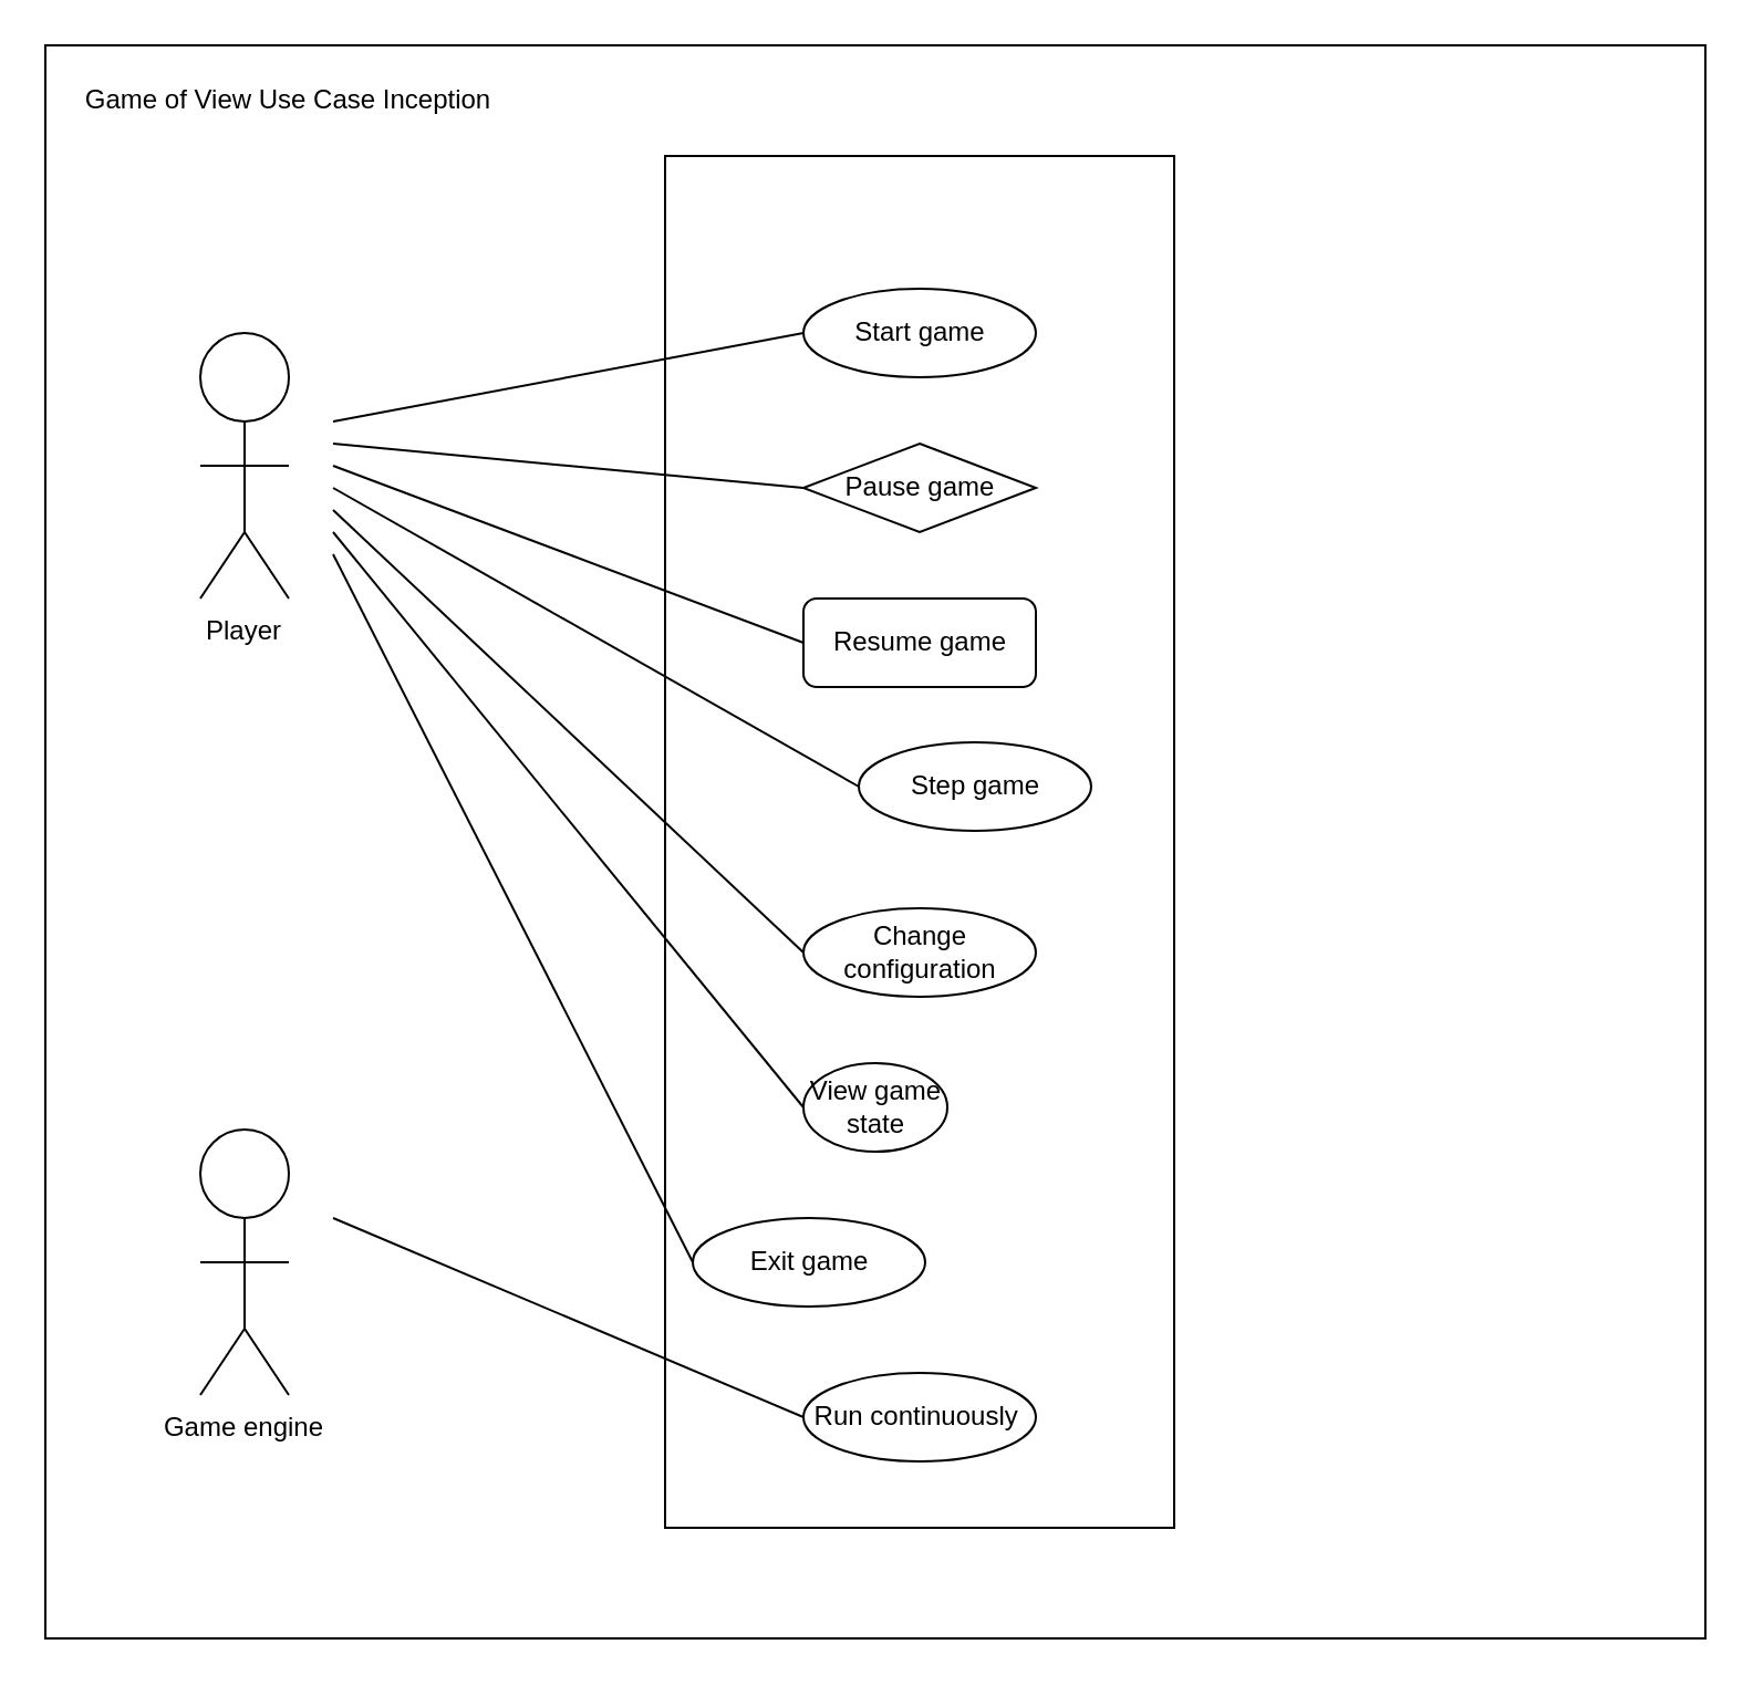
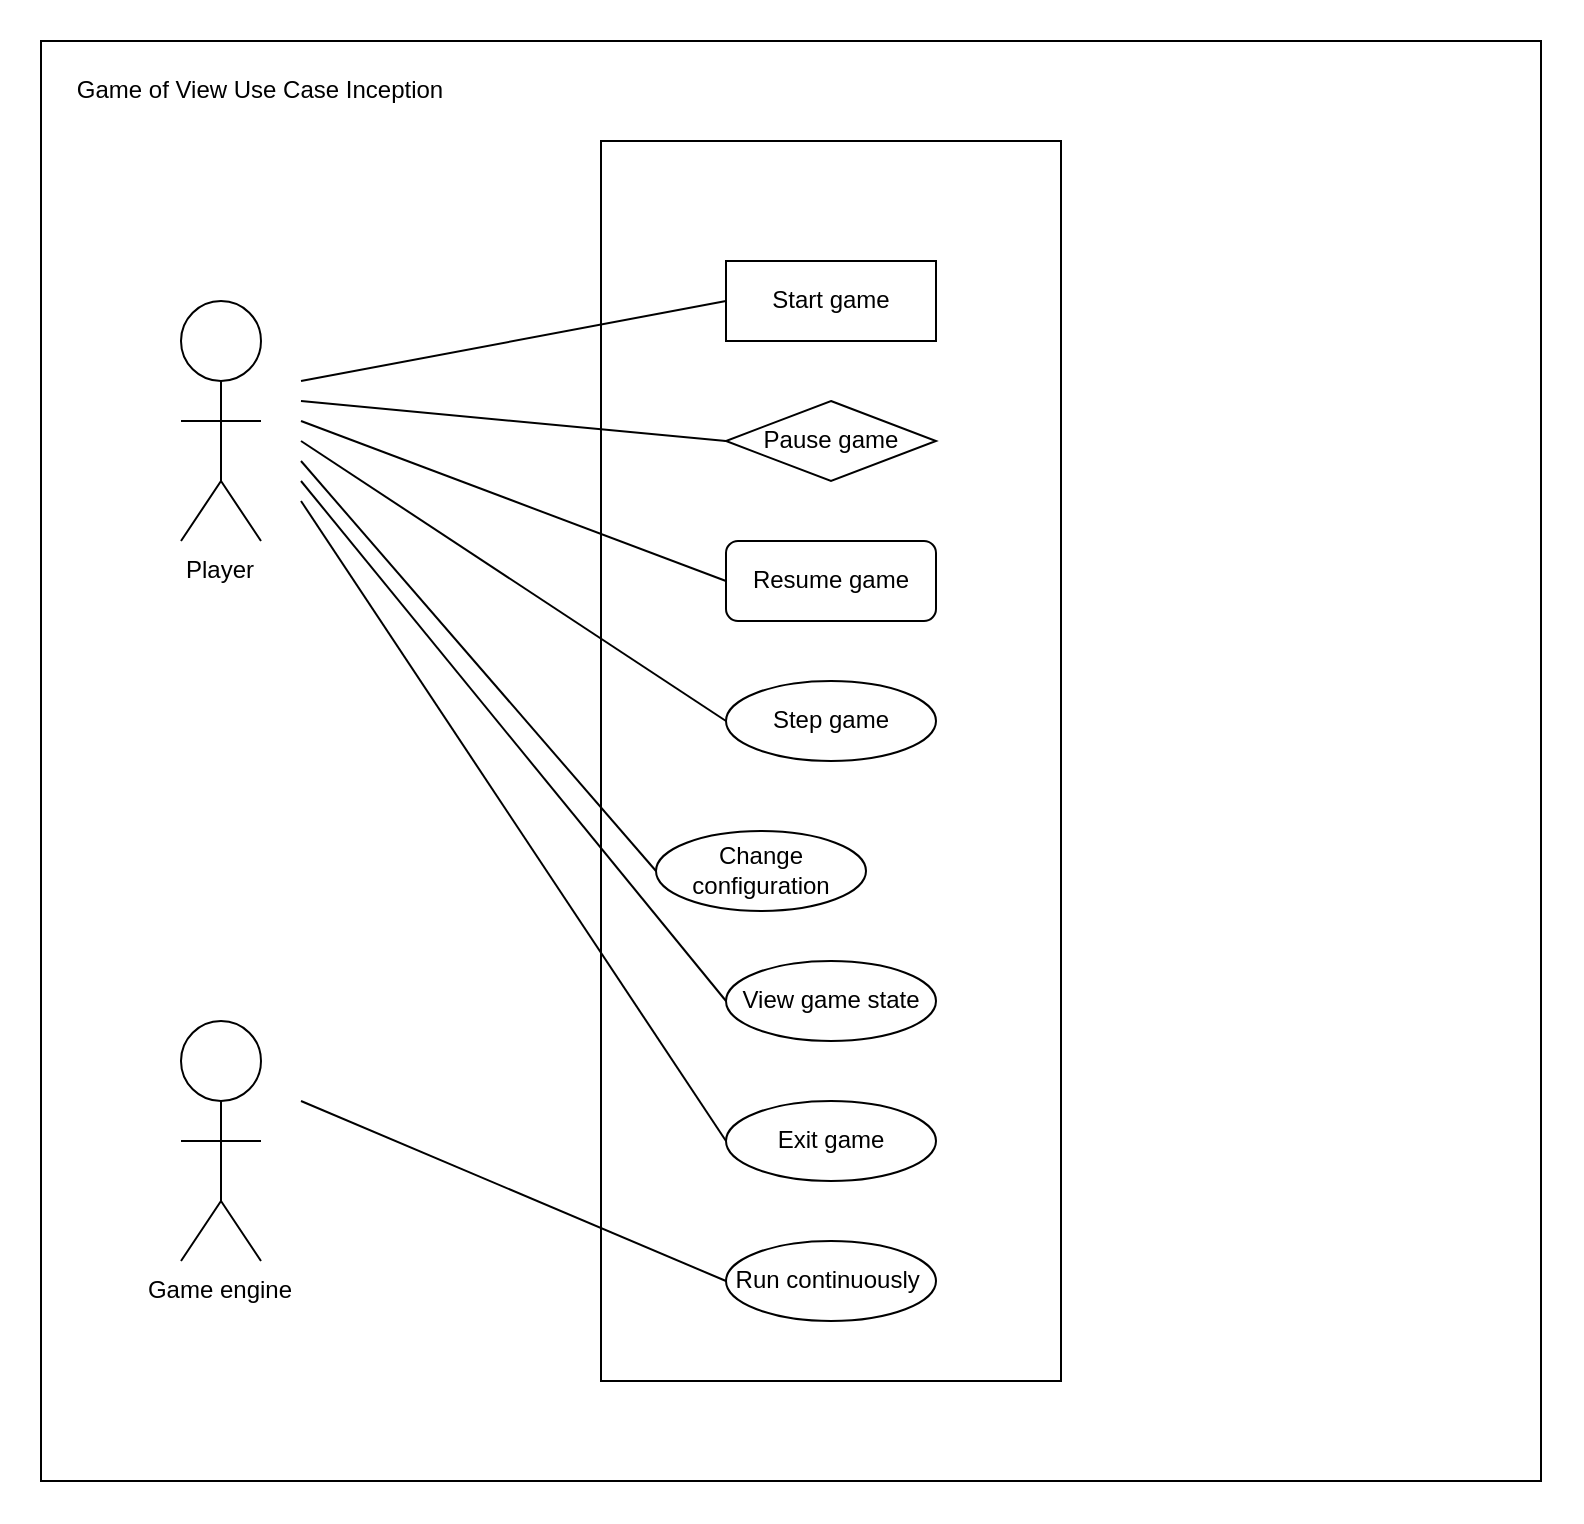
  <mxCell id="0" />
  <mxCell id="1" parent="0" />
  <mxCell id="2" value="" style="rounded=0;whiteSpace=wrap;html=1;" vertex="1" parent="1"><mxGeometry x="20" y="20" width="750" height="720" as="geometry" /></mxCell>
  <mxCell id="3" value="" style="rounded=0;whiteSpace=wrap;html=1;" vertex="1" parent="1"><mxGeometry x="300" y="70" width="230" height="620" as="geometry" /></mxCell>
- <mxCell id="4" value="Start game" style="ellipse;whiteSpace=wrap;html=1;" vertex="1" parent="1"><mxGeometry x="362.5" y="130" width="105" height="40" as="geometry" /></mxCell>
+ <mxCell id="4" value="Start game" style="whiteSpace=wrap;html=1;rounded=0;" vertex="1" parent="1"><mxGeometry x="362.5" y="130" width="105" height="40" as="geometry" /></mxCell>
  <mxCell id="5" value="Pause game" style="rhombus;whiteSpace=wrap;html=1;" vertex="1" parent="1"><mxGeometry x="362.5" y="200" width="105" height="40" as="geometry" /></mxCell>
  <mxCell id="6" value="Resume game" style="whiteSpace=wrap;html=1;rounded=1;" vertex="1" parent="1"><mxGeometry x="362.5" y="270" width="105" height="40" as="geometry" /></mxCell>
- <mxCell id="7" value="Step game" style="ellipse;whiteSpace=wrap;html=1;" vertex="1" parent="1"><mxGeometry x="387.5" y="335" width="105" height="40" as="geometry" /></mxCell>
- <mxCell id="8" value="Exit game" style="ellipse;whiteSpace=wrap;html=1;" vertex="1" parent="1"><mxGeometry x="312.5" y="550" width="105" height="40" as="geometry" /></mxCell>
+ <mxCell id="7" value="Step game" style="ellipse;whiteSpace=wrap;html=1;" vertex="1" parent="1"><mxGeometry x="362.5" y="340" width="105" height="40" as="geometry" /></mxCell>
+ <mxCell id="8" value="Exit game" style="ellipse;whiteSpace=wrap;html=1;" vertex="1" parent="1"><mxGeometry x="362.5" y="550" width="105" height="40" as="geometry" /></mxCell>
  <mxCell id="9" value="Run continuously&amp;nbsp;" style="ellipse;whiteSpace=wrap;html=1;" vertex="1" parent="1"><mxGeometry x="362.5" y="620" width="105" height="40" as="geometry" /></mxCell>
- <mxCell id="10" value="View game state" style="ellipse;whiteSpace=wrap;html=1;" vertex="1" parent="1"><mxGeometry x="362.5" y="480" width="65" height="40" as="geometry" /></mxCell>
- <mxCell id="11" value="Change configuration" style="ellipse;whiteSpace=wrap;html=1;" vertex="1" parent="1"><mxGeometry x="362.5" y="410" width="105" height="40" as="geometry" /></mxCell>
+ <mxCell id="10" value="View game state" style="ellipse;whiteSpace=wrap;html=1;" vertex="1" parent="1"><mxGeometry x="362.5" y="480" width="105" height="40" as="geometry" /></mxCell>
+ <mxCell id="11" value="Change configuration" style="ellipse;whiteSpace=wrap;html=1;" vertex="1" parent="1"><mxGeometry x="327.5" y="415" width="105" height="40" as="geometry" /></mxCell>
  <mxCell id="12" value="" style="ellipse;whiteSpace=wrap;html=1;aspect=fixed;" vertex="1" parent="1"><mxGeometry x="90" y="150" width="40" height="40" as="geometry" /></mxCell>
  <mxCell id="13" value="" style="endArrow=none;html=1;rounded=0;entryX=0.5;entryY=1;entryDx=0;entryDy=0;" edge="1" parent="1" target="12"><mxGeometry width="50" height="50" relative="1" as="geometry"><mxPoint x="110" y="240" as="sourcePoint" /><mxPoint x="60" y="290" as="targetPoint" /></mxGeometry></mxCell>
  <mxCell id="14" value="" style="endArrow=none;html=1;rounded=0;" edge="1" parent="1"><mxGeometry width="50" height="50" relative="1" as="geometry"><mxPoint x="90" y="210" as="sourcePoint" /><mxPoint x="130" y="210" as="targetPoint" /></mxGeometry></mxCell>
  <mxCell id="15" value="" style="endArrow=none;html=1;rounded=0;" edge="1" parent="1"><mxGeometry width="50" height="50" relative="1" as="geometry"><mxPoint x="90" y="270" as="sourcePoint" /><mxPoint x="130" y="270" as="targetPoint" /><Array as="points"><mxPoint x="110" y="240" /></Array></mxGeometry></mxCell>
  <mxCell id="16" value="" style="ellipse;whiteSpace=wrap;html=1;aspect=fixed;" vertex="1" parent="1"><mxGeometry x="90" y="510" width="40" height="40" as="geometry" /></mxCell>
  <mxCell id="17" value="" style="endArrow=none;html=1;rounded=0;entryX=0.5;entryY=1;entryDx=0;entryDy=0;" edge="1" target="16" parent="1"><mxGeometry width="50" height="50" relative="1" as="geometry"><mxPoint x="110" y="600" as="sourcePoint" /><mxPoint x="60" y="650" as="targetPoint" /></mxGeometry></mxCell>
  <mxCell id="18" value="" style="endArrow=none;html=1;rounded=0;" edge="1" parent="1"><mxGeometry width="50" height="50" relative="1" as="geometry"><mxPoint x="90" y="570" as="sourcePoint" /><mxPoint x="130" y="570" as="targetPoint" /></mxGeometry></mxCell>
  <mxCell id="19" value="" style="endArrow=none;html=1;rounded=0;" edge="1" parent="1"><mxGeometry width="50" height="50" relative="1" as="geometry"><mxPoint x="90" y="630" as="sourcePoint" /><mxPoint x="130" y="630" as="targetPoint" /><Array as="points"><mxPoint x="110" y="600" /></Array></mxGeometry></mxCell>
  <mxCell id="20" value="Player" style="text;html=1;strokeColor=none;fillColor=none;align=center;verticalAlign=middle;whiteSpace=wrap;rounded=0;" vertex="1" parent="1"><mxGeometry x="80" y="270" width="60" height="30" as="geometry" /></mxCell>
  <mxCell id="21" value="Game engine" style="text;html=1;strokeColor=none;fillColor=none;align=center;verticalAlign=middle;whiteSpace=wrap;rounded=0;" vertex="1" parent="1"><mxGeometry x="70" y="630" width="80" height="30" as="geometry" /></mxCell>
  <mxCell id="22" value="" style="endArrow=none;html=1;rounded=0;entryX=0;entryY=0.5;entryDx=0;entryDy=0;" edge="1" parent="1" target="4"><mxGeometry width="50" height="50" relative="1" as="geometry"><mxPoint x="150" y="190" as="sourcePoint" /><mxPoint x="160" y="380" as="targetPoint" /></mxGeometry></mxCell>
  <mxCell id="23" value="" style="endArrow=none;html=1;rounded=0;entryX=0;entryY=0.5;entryDx=0;entryDy=0;" edge="1" parent="1" target="5"><mxGeometry width="50" height="50" relative="1" as="geometry"><mxPoint x="150" y="200" as="sourcePoint" /><mxPoint x="230" y="300" as="targetPoint" /></mxGeometry></mxCell>
  <mxCell id="24" value="" style="endArrow=none;html=1;rounded=0;entryX=0;entryY=0.5;entryDx=0;entryDy=0;" edge="1" parent="1" target="6"><mxGeometry width="50" height="50" relative="1" as="geometry"><mxPoint x="150" y="210" as="sourcePoint" /><mxPoint x="150" y="360" as="targetPoint" /></mxGeometry></mxCell>
  <mxCell id="25" value="" style="endArrow=none;html=1;rounded=0;entryX=0;entryY=0.5;entryDx=0;entryDy=0;" edge="1" parent="1" target="7"><mxGeometry width="50" height="50" relative="1" as="geometry"><mxPoint x="150" y="220" as="sourcePoint" /><mxPoint x="130" y="350" as="targetPoint" /></mxGeometry></mxCell>
  <mxCell id="26" value="" style="endArrow=none;html=1;rounded=0;entryX=0;entryY=0.5;entryDx=0;entryDy=0;" edge="1" parent="1" target="11"><mxGeometry width="50" height="50" relative="1" as="geometry"><mxPoint x="150" y="230" as="sourcePoint" /><mxPoint x="120" y="390" as="targetPoint" /></mxGeometry></mxCell>
  <mxCell id="27" value="" style="endArrow=none;html=1;rounded=0;entryX=0;entryY=0.5;entryDx=0;entryDy=0;" edge="1" parent="1" target="10"><mxGeometry width="50" height="50" relative="1" as="geometry"><mxPoint x="150" y="240" as="sourcePoint" /><mxPoint x="140" y="390" as="targetPoint" /></mxGeometry></mxCell>
  <mxCell id="28" value="" style="endArrow=none;html=1;rounded=0;entryX=0;entryY=0.5;entryDx=0;entryDy=0;" edge="1" parent="1" target="8"><mxGeometry width="50" height="50" relative="1" as="geometry"><mxPoint x="150" y="250" as="sourcePoint" /><mxPoint x="220" y="450" as="targetPoint" /></mxGeometry></mxCell>
  <mxCell id="29" value="" style="endArrow=none;html=1;rounded=0;entryX=0;entryY=0.5;entryDx=0;entryDy=0;" edge="1" parent="1" target="9"><mxGeometry width="50" height="50" relative="1" as="geometry"><mxPoint x="150" y="550" as="sourcePoint" /><mxPoint x="90" y="440" as="targetPoint" /></mxGeometry></mxCell>
  <mxCell id="30" value="Game of View Use Case Inception" style="text;html=1;strokeColor=none;fillColor=none;align=center;verticalAlign=middle;whiteSpace=wrap;rounded=0;" vertex="1" parent="1"><mxGeometry x="30" width="200" height="30" as="geometry" y="30" /></mxCell>
